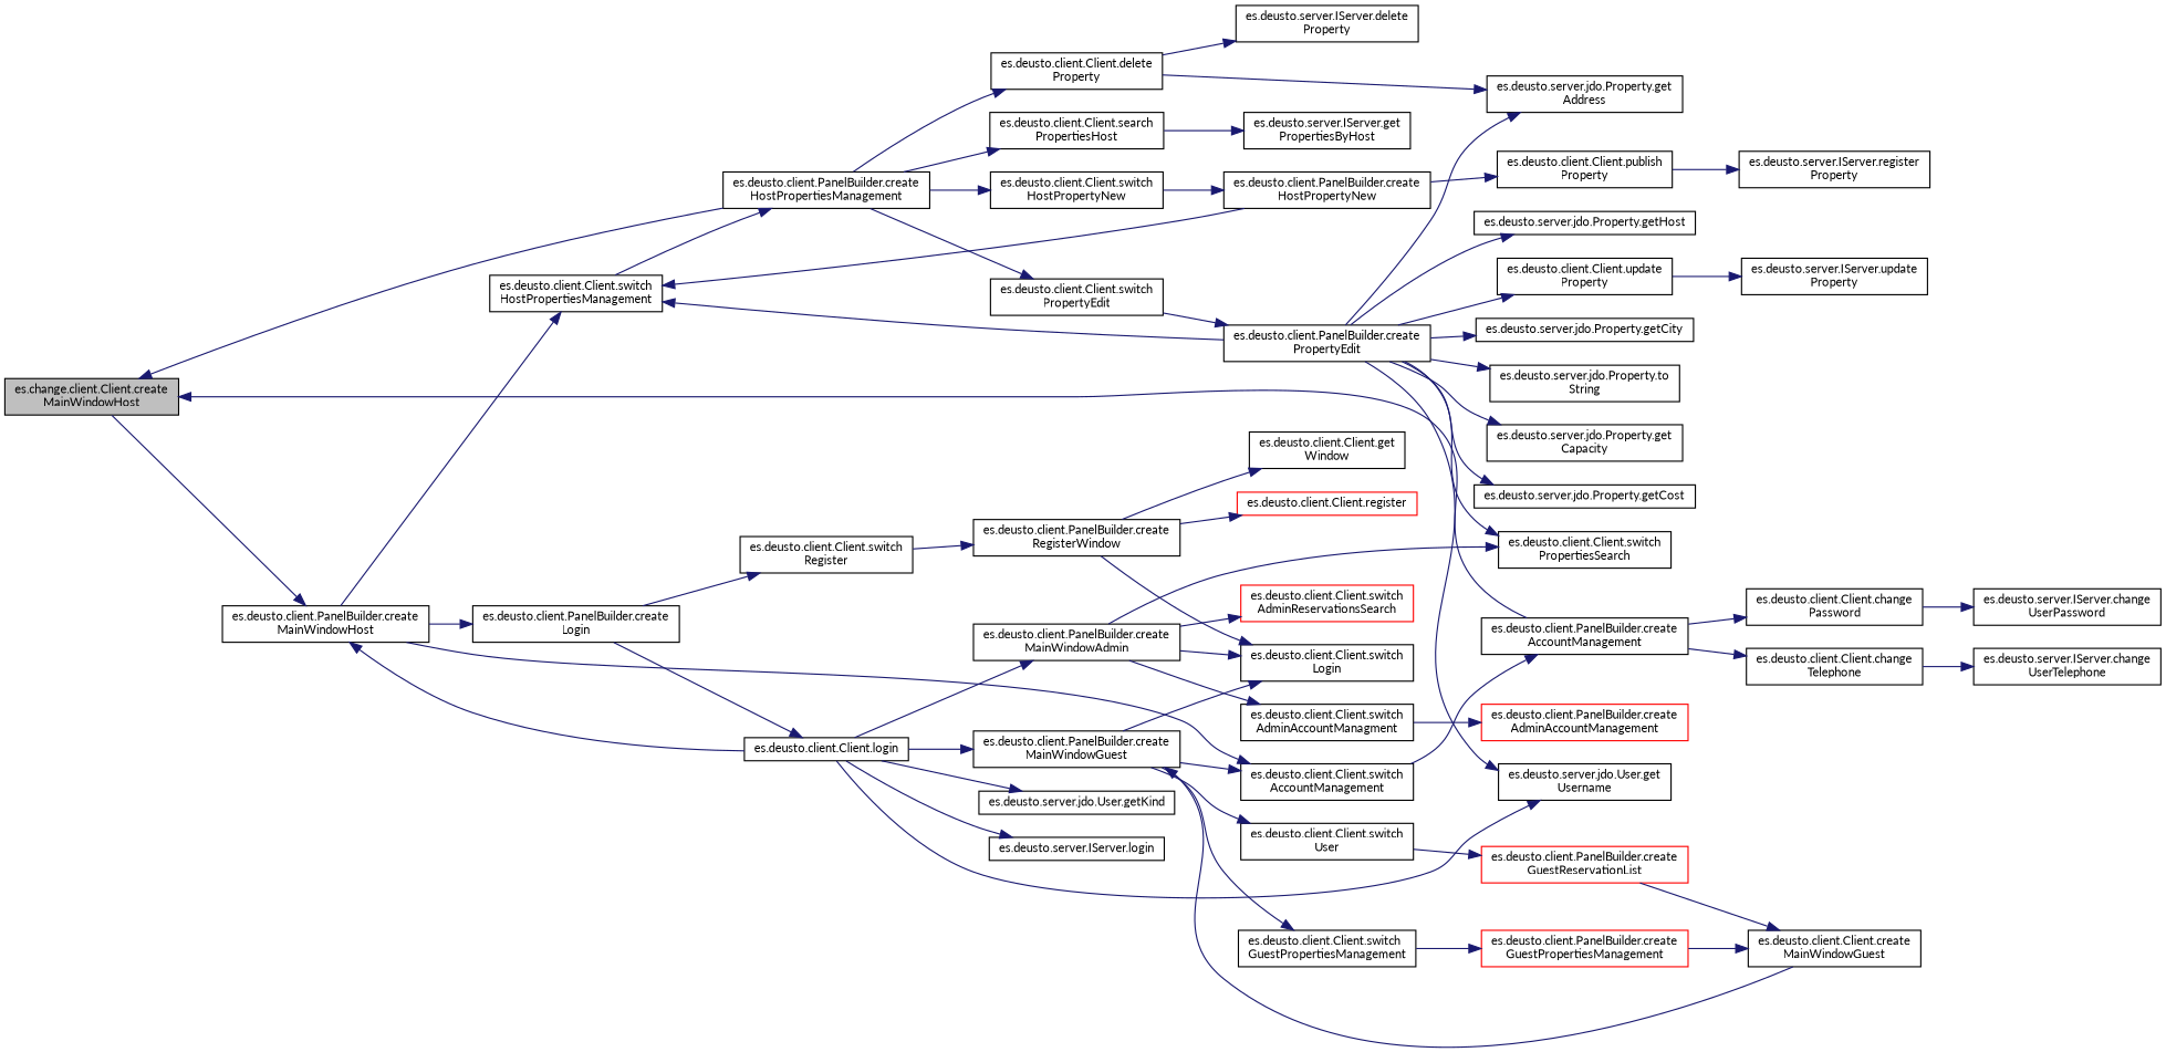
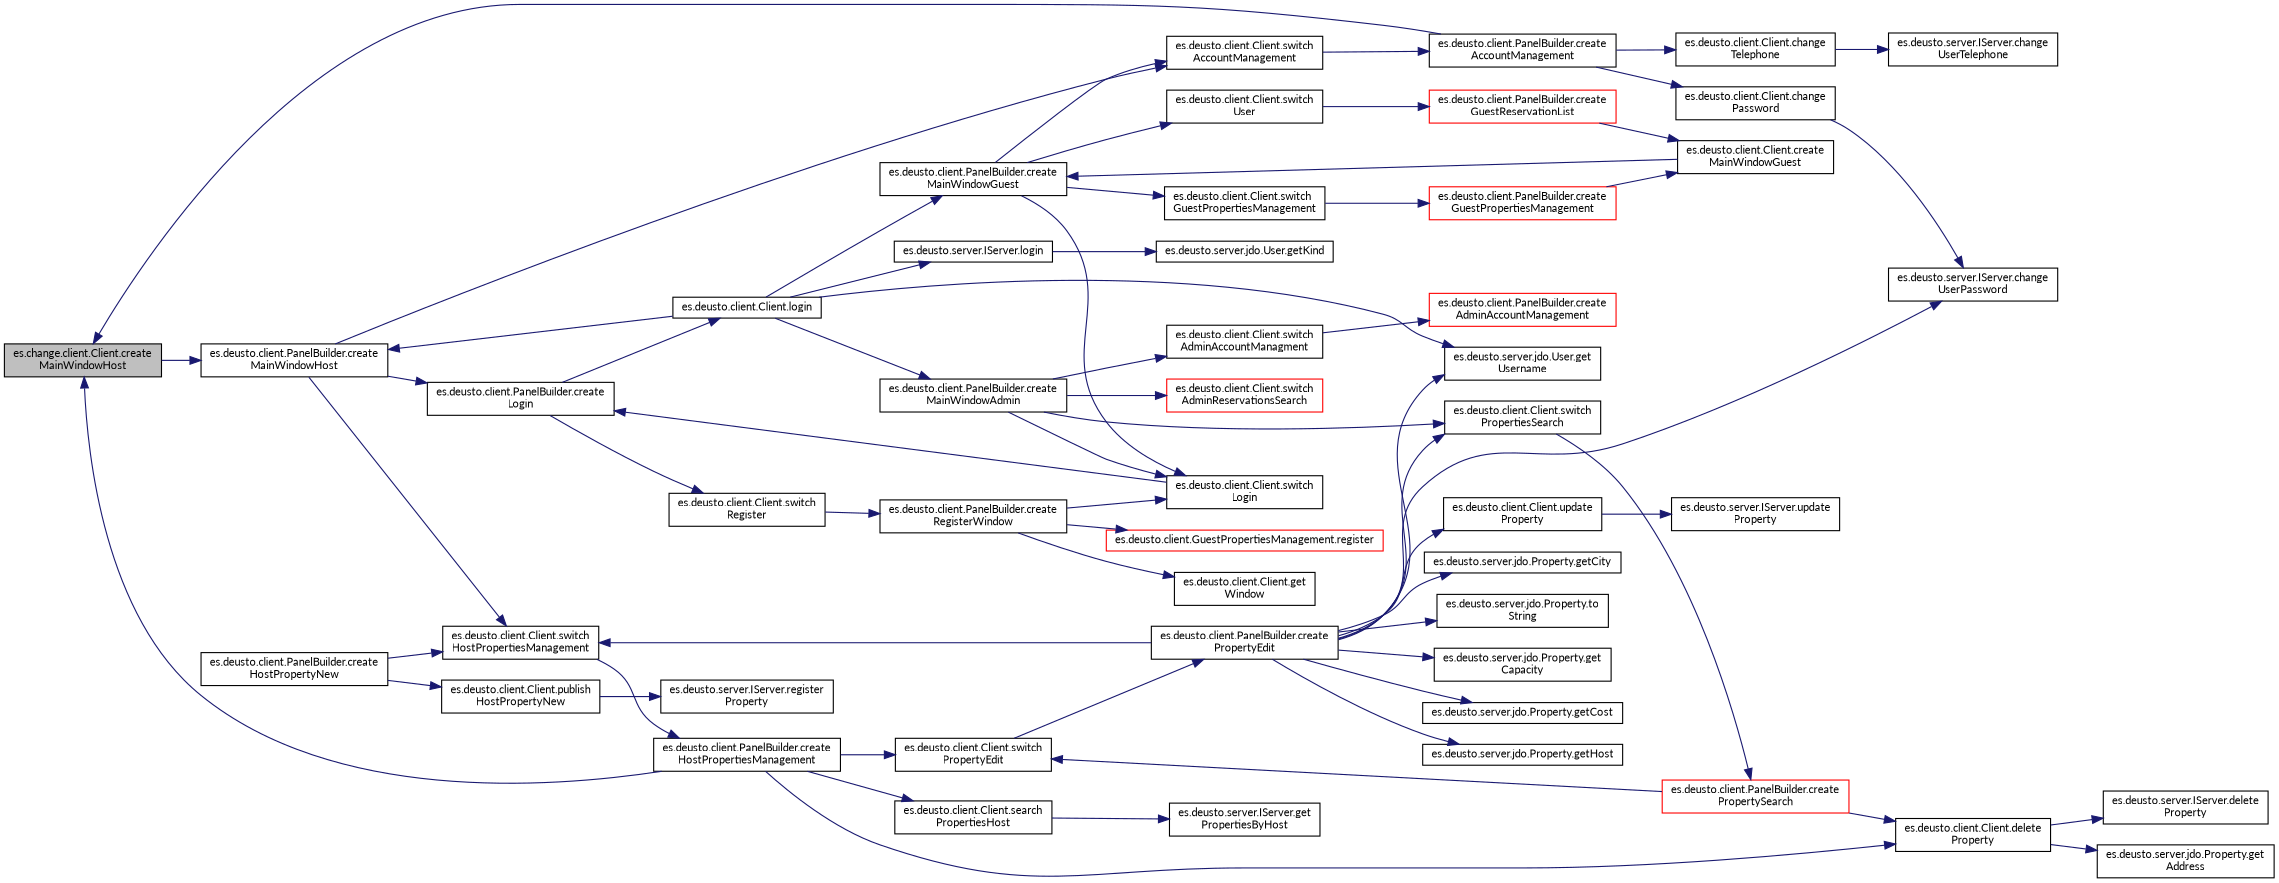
  digraph {
    fontname=Lato
    rankdir=LR
    node [color=black fillcolor=white fontname=Lato fontsize=10 shape=record style=filled]
    edge [color=midnightblue fontname=Lato fontsize=10 labelfontname=Helvetica labelfontsize=10 style=solid]
    n1 [fillcolor=grey75 fontcolor=black height=0.2 label="es.change.client.Client.create\lMainWindowHost" width=0.4]
    n2 [height=0.2 label="es.deusto.client.PanelBuilder.create\lMainWindowHost" width=0.4]
    n3 [height=0.2 label="es.deusto.client.Client.switch\lHostPropertiesManagement" width=0.4]
    n4 [height=0.2 label="es.deusto.client.Client.switch\lAccountManagement" width=0.4]
    n5 [height=0.2 label="es.deusto.client.PanelBuilder.create\lLogin" width=0.4]
    n6 [height=0.2 label="es.deusto.client.PanelBuilder.create\lHostPropertiesManagement" width=0.4]
    n7 [height=0.2 label="es.deusto.client.PanelBuilder.create\lAccountManagement" width=0.4]
    n8 [height=0.2 label="es.deusto.client.Client.switch\lLogin" width=0.4]
    n9 [height=0.2 label="es.deusto.client.Client.search\lPropertiesHost" width=0.4]
    n10 [height=0.2 label="es.deusto.client.Client.delete\lProperty" width=0.4]
    n11 [height=0.2 label="es.deusto.client.Client.switch\lPropertyEdit" width=0.4]
-   n12 [height=0.2 label="es.deusto.client.Client.switch\lHostPropertyNew" width=0.4]
    n13 [height=0.2 label="es.deusto.server.IServer.get\lPropertiesByHost" width=0.4]
    n14 [height=0.2 label="es.deusto.server.IServer.delete\lProperty" width=0.4]
    n15 [height=0.2 label="es.deusto.server.jdo.Property.get\lAddress" width=0.4]
    n16 [height=0.2 label="es.deusto.client.PanelBuilder.create\lPropertyEdit" width=0.4]
    n17 [height=0.2 label="es.deusto.client.PanelBuilder.create\lHostPropertyNew" width=0.4]
    n18 [height=0.2 label="es.deusto.server.jdo.Property.getCity" width=0.4]
    n19 [height=0.2 label="es.deusto.server.jdo.Property.to\lString" width=0.4]
    n20 [height=0.2 label="es.deusto.server.jdo.Property.get\lCapacity" width=0.4]
    n21 [height=0.2 label="es.deusto.server.jdo.Property.getCost" width=0.4]
    n22 [height=0.2 label="es.deusto.client.Client.switch\lPropertiesSearch" width=0.4]
    n23 [height=0.2 label="es.deusto.server.jdo.Property.getHost" width=0.4]
    n24 [height=0.2 label="es.deusto.server.jdo.User.get\lUsername" width=0.4]
    n25 [height=0.2 label="es.deusto.client.Client.update\lProperty" width=0.4]
+   n26 [color=red height=0.2 label="es.deusto.client.PanelBuilder.create\lPropertySearch" width=0.4]
    n27 [height=0.2 label="es.deusto.server.IServer.update\lProperty" width=0.4]
-   n28 [height=0.2 label="es.deusto.client.Client.publish\lProperty" width=0.4]
+   n28 [height=0.2 label="es.deusto.client.Client.publish\lHostPropertyNew" width=0.4]
    n29 [height=0.2 label="es.deusto.server.IServer.register\lProperty" width=0.4]
    n30 [height=0.2 label="es.deusto.client.Client.change\lPassword" width=0.4]
    n31 [height=0.2 label="es.deusto.client.Client.change\lTelephone" width=0.4]
    n32 [height=0.2 label="es.deusto.client.Client.create\lMainWindowGuest" width=0.4]
    n33 [height=0.2 label="es.deusto.client.PanelBuilder.create\lMainWindowGuest" width=0.4]
    n34 [height=0.2 label="es.deusto.server.IServer.change\lUserPassword" width=0.4]
    n35 [height=0.2 label="es.deusto.server.IServer.change\lUserTelephone" width=0.4]
    n36 [height=0.2 label="es.deusto.client.Client.switch\lGuestPropertiesManagement" width=0.4]
    n37 [height=0.2 label="es.deusto.client.Client.switch\lUser" width=0.4]
    n38 [color=red height=0.2 label="es.deusto.client.PanelBuilder.create\lGuestPropertiesManagement" width=0.4]
    n39 [color=red height=0.2 label="es.deusto.client.PanelBuilder.create\lGuestReservationList" width=0.4]
    n40 [height=0.2 label="es.deusto.client.Client.login" width=0.4]
    n41 [height=0.2 label="es.deusto.client.Client.switch\lRegister" width=0.4]
    n42 [height=0.2 label="es.deusto.server.IServer.login" width=0.4]
    n43 [height=0.2 label="es.deusto.server.jdo.User.getKind" width=0.4]
    n44 [height=0.2 label="es.deusto.client.PanelBuilder.create\lMainWindowAdmin" width=0.4]
    n45 [height=0.2 label="es.deusto.client.PanelBuilder.create\lRegisterWindow" width=0.4]
    n46 [height=0.2 label="es.deusto.client.Client.switch\lAdminAccountManagment" width=0.4]
    n47 [color=red height=0.2 label="es.deusto.client.Client.switch\lAdminReservationsSearch" width=0.4]
    n48 [color=red height=0.2 label="es.deusto.client.PanelBuilder.create\lAdminAccountManagement" width=0.4]
-   n49 [color=red height=0.2 label="es.deusto.client.Client.register" width=0.4]
+   n49 [color=red height=0.2 label="es.deusto.client.GuestPropertiesManagement.register" width=0.4]
    n50 [height=0.2 label="es.deusto.client.Client.get\lWindow" width=0.4]
    n1 -> n2
    n2 -> n3
    n2 -> n4
    n2 -> n5
    n3 -> n6
    n4 -> n7
    n5 -> n40
    n5 -> n41
    n6 -> n1
    n6 -> n9
    n6 -> n10
    n6 -> n11
-   n6 -> n12
    n7 -> n1
    n7 -> n30
    n7 -> n31
+   n8 -> n5
    n9 -> n13
    n10 -> n14
    n10 -> n15
    n11 -> n16
-   n12 -> n17
    n16 -> n3
-   n16 -> n15
+   n16 -> n34
    n16 -> n18
    n16 -> n19
    n16 -> n20
    n16 -> n21
    n16 -> n22
    n16 -> n23
    n16 -> n24
    n16 -> n25
    n17 -> n3
    n17 -> n28
+   n22 -> n26
    n25 -> n27
+   n26 -> n10
+   n26 -> n11
    n28 -> n29
    n30 -> n34
    n31 -> n35
    n32 -> n33
    n33 -> n4
    n33 -> n8
    n33 -> n36
    n33 -> n37
    n36 -> n38
    n37 -> n39
    n38 -> n32
    n39 -> n32
    n40 -> n2
    n40 -> n24
    n40 -> n33
    n40 -> n42
-   n40 -> n43
+   n42 -> n43
    n40 -> n44
    n41 -> n45
    n44 -> n8
    n44 -> n22
    n44 -> n46
    n44 -> n47
    n45 -> n8
    n45 -> n49
    n45 -> n50
    n46 -> n48
  }
